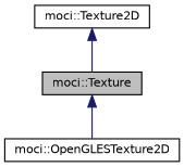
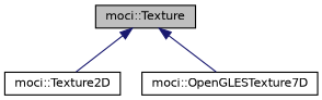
  digraph {
    node [color=black fillcolor=white fontname=Helvetica fontsize=10 shape=record style=filled]
    edge [color=midnightblue dir=back fontname=Helvetica fontsize=10 labelfontname=Helvetica labelfontsize=10 style=solid]
    n1 [fillcolor=grey75 fontcolor=black height=0.2 label="moci::Texture" width=0.4]
    n2 [height=0.2 label="moci::Texture2D" width=0.4]
-   n3 [height=0.2 label="moci::OpenGLESTexture2D" width=0.4]
-   n2 -> n1
+   n3 [height=0.2 label="moci::OpenGLESTexture7D" width=0.4]
+   n1 -> n2
    n1 -> n3
  }
